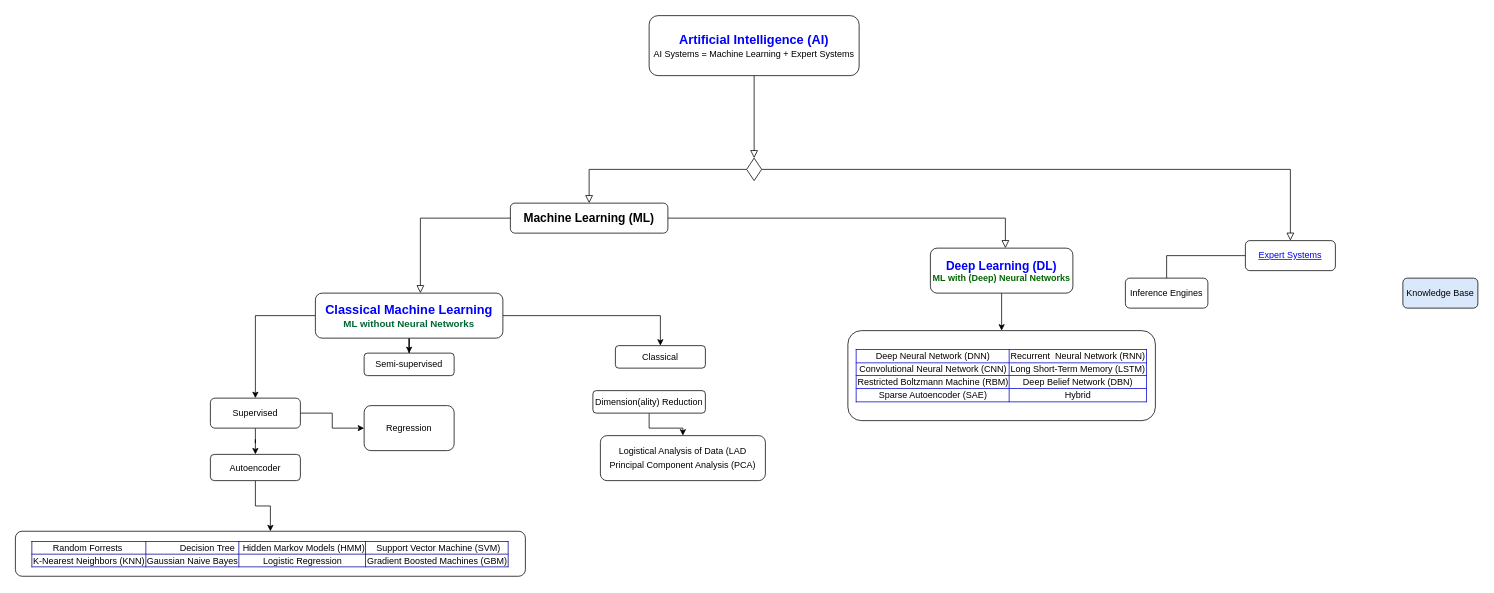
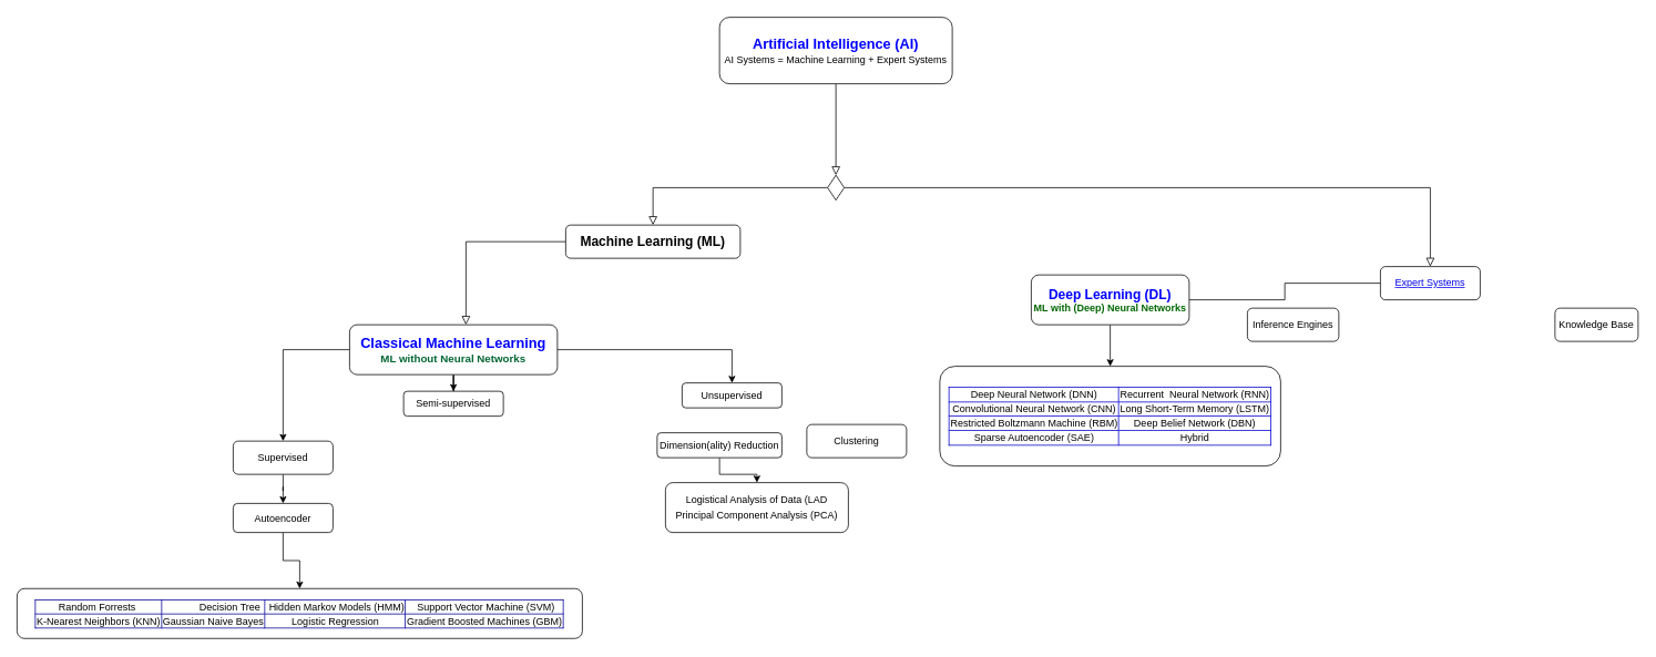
  <mxCell id="0" />
  <mxCell id="1" parent="0" />
  <mxCell id="2" value="" style="rounded=0;html=1;jettySize=auto;orthogonalLoop=1;fontSize=11;endArrow=block;endFill=0;endSize=8;strokeWidth=1;shadow=0;labelBackgroundColor=none;edgeStyle=orthogonalEdgeStyle;" parent="1" source="3" target="6" edge="1"><mxGeometry relative="1" as="geometry"><Array as="points"><mxPoint x="1010" y="225" /></Array></mxGeometry></mxCell>
  <mxCell id="3" value="&lt;b&gt;&lt;font color=&quot;#0000ff&quot; style=&quot;font-size: 17px;&quot;&gt;Artificial Intelligence (AI)&lt;/font&gt;&lt;/b&gt;&lt;br&gt;AI Systems = Machine Learning + Expert Systems" style="rounded=1;whiteSpace=wrap;html=1;fontSize=12;glass=0;strokeWidth=1;shadow=0;" parent="1" vertex="1"><mxGeometry x="865" width="280" height="80" as="geometry" y="20" /></mxCell>
  <mxCell id="4" value="" style="rounded=0;html=1;jettySize=auto;orthogonalLoop=1;fontSize=11;endArrow=block;endFill=0;endSize=8;strokeWidth=1;shadow=0;labelBackgroundColor=none;edgeStyle=orthogonalEdgeStyle;entryX=0.5;entryY=0;entryDx=0;entryDy=0;" parent="1" source="6" target="19" edge="1"><mxGeometry y="20" relative="1" as="geometry"><mxPoint as="offset" /><mxPoint x="110" y="250" as="targetPoint" /></mxGeometry></mxCell>
  <mxCell id="5" value="" style="edgeStyle=orthogonalEdgeStyle;rounded=0;html=1;jettySize=auto;orthogonalLoop=1;fontSize=11;endArrow=block;endFill=0;endSize=8;strokeWidth=1;shadow=0;labelBackgroundColor=none;" parent="1" source="6" target="8" edge="1"><mxGeometry x="-0.116" y="21" relative="1" as="geometry"><mxPoint x="-7" y="-15" as="offset" /><Array as="points"><mxPoint x="1720" y="225" /></Array></mxGeometry></mxCell>
  <mxCell id="6" value="" style="rhombus;whiteSpace=wrap;html=1;shadow=0;fontFamily=Helvetica;fontSize=12;align=center;strokeWidth=1;spacing=6;spacingTop=-4;" parent="1" vertex="1"><mxGeometry x="995" y="210" width="20" height="30" as="geometry" /></mxCell>
- <mxCell id="7" value="" style="edgeStyle=orthogonalEdgeStyle;rounded=0;orthogonalLoop=1;jettySize=auto;html=1;endArrow=none;endFill=0;" edge="1" parent="1" source="8" target="17"><mxGeometry relative="1" as="geometry" /></mxCell>
+ <mxCell id="7" value="" style="edgeStyle=orthogonalEdgeStyle;rounded=0;orthogonalLoop=1;jettySize=auto;html=1;endArrow=none;endFill=0;" edge="1" parent="1" source="8" target="16"><mxGeometry relative="1" as="geometry" /></mxCell>
  <mxCell id="8" value="&lt;a href=&quot;https://en.wikipedia.org/wiki/Expert_system&quot;&gt;Expert Systems&lt;/a&gt;" style="rounded=1;whiteSpace=wrap;html=1;fontSize=12;glass=0;strokeWidth=1;shadow=0;" parent="1" vertex="1"><mxGeometry x="1660" y="320" width="120" height="40" as="geometry" /></mxCell>
  <mxCell id="9" value="" style="rounded=0;html=1;jettySize=auto;orthogonalLoop=1;fontSize=11;endArrow=block;endFill=0;endSize=8;strokeWidth=1;shadow=0;labelBackgroundColor=none;edgeStyle=orthogonalEdgeStyle;exitX=0;exitY=0.5;exitDx=0;exitDy=0;" parent="1" source="19" target="14" edge="1"><mxGeometry x="0.333" y="20" relative="1" as="geometry"><mxPoint as="offset" /><mxPoint x="110" y="330" as="sourcePoint" /><Array as="points"><mxPoint x="560" y="290" /></Array></mxGeometry></mxCell>
- <mxCell id="10" value="" style="edgeStyle=orthogonalEdgeStyle;rounded=0;html=1;jettySize=auto;orthogonalLoop=1;fontSize=11;endArrow=block;endFill=0;endSize=8;strokeWidth=1;shadow=0;labelBackgroundColor=none;exitX=1;exitY=0.5;exitDx=0;exitDy=0;" parent="1" source="19" target="16" edge="1"><mxGeometry x="-0.91" relative="1" as="geometry"><mxPoint as="offset" /><mxPoint x="110" y="350" as="sourcePoint" /><Array as="points"><mxPoint x="890" y="290" /><mxPoint x="1340" y="290" /></Array></mxGeometry></mxCell>
  <mxCell id="11" value="" style="edgeStyle=orthogonalEdgeStyle;rounded=0;orthogonalLoop=1;jettySize=auto;html=1;" edge="1" parent="1" source="14" target="21"><mxGeometry relative="1" as="geometry" /></mxCell>
  <mxCell id="12" value="" style="edgeStyle=orthogonalEdgeStyle;rounded=0;orthogonalLoop=1;jettySize=auto;html=1;" edge="1" parent="1" source="14" target="24"><mxGeometry relative="1" as="geometry" /></mxCell>
  <mxCell id="13" value="" style="edgeStyle=orthogonalEdgeStyle;rounded=0;orthogonalLoop=1;jettySize=auto;html=1;" edge="1" parent="1" source="14" target="25"><mxGeometry relative="1" as="geometry" /></mxCell>
  <mxCell id="14" value="&lt;b&gt;&lt;font style=&quot;&quot;&gt;&lt;font color=&quot;#0000ff&quot; style=&quot;font-size: 17px;&quot;&gt;Classical Machine Learning&lt;/font&gt;&lt;br&gt;&lt;font color=&quot;#006633&quot; style=&quot;font-size: 13px;&quot;&gt;ML without Neural Networks&lt;/font&gt;&lt;br&gt;&lt;/font&gt;&lt;/b&gt;" style="rounded=1;whiteSpace=wrap;html=1;fontSize=12;glass=0;strokeWidth=1;shadow=0;" parent="1" vertex="1"><mxGeometry x="420" y="390" width="250" height="60" as="geometry" /></mxCell>
  <mxCell id="15" value="" style="edgeStyle=orthogonalEdgeStyle;rounded=0;orthogonalLoop=1;jettySize=auto;html=1;" edge="1" parent="1" source="16" target="20"><mxGeometry relative="1" as="geometry" /></mxCell>
  <mxCell id="16" value="&lt;b&gt;&lt;font style=&quot;color: rgb(0, 0, 255); font-size: 16px;&quot;&gt;Deep Learning (DL)&lt;/font&gt;&lt;br&gt;&lt;font color=&quot;#006600&quot; style=&quot;font-size: 12px;&quot;&gt;ML with (Deep) Neural Networks&lt;/font&gt;&lt;br&gt;&lt;/b&gt;" style="rounded=1;whiteSpace=wrap;html=1;fontSize=12;glass=0;strokeWidth=1;shadow=0;" parent="1" vertex="1"><mxGeometry x="1240" y="330" width="190" height="60" as="geometry" /></mxCell>
  <mxCell id="17" value="Inference Engines" style="whiteSpace=wrap;html=1;rounded=1;glass=0;strokeWidth=1;shadow=0;" vertex="1" parent="1"><mxGeometry x="1500" y="370" width="110" height="40" as="geometry" /></mxCell>
- <mxCell id="18" value="Knowledge Base" style="whiteSpace=wrap;html=1;rounded=1;glass=0;strokeWidth=1;shadow=0;fillColor=#dae8fc;" vertex="1" parent="1"><mxGeometry x="1870" y="370" width="100" height="40" as="geometry" /></mxCell>
+ <mxCell id="18" value="Knowledge Base" style="whiteSpace=wrap;html=1;rounded=1;glass=0;strokeWidth=1;shadow=0;" vertex="1" parent="1"><mxGeometry x="1870" y="370" width="100" height="40" as="geometry" /></mxCell>
  <mxCell id="19" value="&lt;b&gt;&lt;font style=&quot;font-size: 16px;&quot;&gt;Machine Learning (ML)&lt;/font&gt;&lt;/b&gt;" style="whiteSpace=wrap;html=1;rounded=1;" vertex="1" parent="1"><mxGeometry x="680" y="270" width="210" height="40" as="geometry" /></mxCell>
  <mxCell id="20" value="&lt;table style=&quot;border: 1px solid rgb(0, 0, 204); border-collapse: collapse;&quot; border=&quot;1&quot;&gt;&lt;tbody&gt;&lt;tr&gt;&lt;td style=&quot;border-collapse: collapse;&quot; border=&quot;1&quot;&gt;Deep Neural Network (DNN)&lt;/td&gt;&lt;td&gt;Recurrent&amp;nbsp; Neural Network (RNN)&lt;/td&gt;&lt;/tr&gt;&lt;tr&gt;&lt;td style=&quot;border-collapse: collapse;&quot; border=&quot;1&quot;&gt;Convolutional Neural Network (CNN)&lt;/td&gt;&lt;td&gt;Long Short-Term Memory (LSTM)&lt;/td&gt;&lt;/tr&gt;&lt;tr&gt;&lt;td style=&quot;border-collapse: collapse;&quot; border=&quot;1&quot;&gt;Restricted Boltzmann Machine (RBM)&lt;/td&gt;&lt;td&gt;Deep Belief Network (DBN)&lt;/td&gt;&lt;/tr&gt;&lt;tr&gt;&lt;td style=&quot;border-collapse: collapse;&quot; border=&quot;1&quot;&gt;Sparse Autoencoder (SAE)&lt;/td&gt;&lt;td&gt;Hybrid&lt;/td&gt;&lt;/tr&gt;&lt;/tbody&gt;&lt;/table&gt;" style="whiteSpace=wrap;html=1;rounded=1;glass=0;strokeWidth=1;shadow=0;" vertex="1" parent="1"><mxGeometry x="1130" y="440" width="410" height="120" as="geometry" /></mxCell>
  <mxCell id="21" value="Semi-supervised" style="whiteSpace=wrap;html=1;rounded=1;glass=0;strokeWidth=1;shadow=0;" vertex="1" parent="1"><mxGeometry x="485" y="470" width="120" height="30" as="geometry" /></mxCell>
  <mxCell id="22" value="" style="edgeStyle=orthogonalEdgeStyle;rounded=0;orthogonalLoop=1;jettySize=auto;html=1;" edge="1" parent="1" source="24" target="31"><mxGeometry relative="1" as="geometry" /></mxCell>
- <mxCell id="23" value="" style="edgeStyle=orthogonalEdgeStyle;rounded=0;orthogonalLoop=1;jettySize=auto;html=1;" edge="1" parent="1" source="24" target="32"><mxGeometry relative="1" as="geometry" /></mxCell>
  <mxCell id="24" value="Supervised" style="whiteSpace=wrap;html=1;rounded=1;glass=0;strokeWidth=1;shadow=0;" vertex="1" parent="1"><mxGeometry x="280" y="530" width="120" height="40" as="geometry" /></mxCell>
- <mxCell id="25" value="Classical" style="whiteSpace=wrap;html=1;rounded=1;glass=0;strokeWidth=1;shadow=0;" vertex="1" parent="1"><mxGeometry x="820" y="460" width="120" height="30" as="geometry" /></mxCell>
+ <mxCell id="25" value="Unsupervised" style="whiteSpace=wrap;html=1;rounded=1;glass=0;strokeWidth=1;shadow=0;" vertex="1" parent="1"><mxGeometry x="820" y="460" width="120" height="30" as="geometry" /></mxCell>
  <mxCell id="26" value="" style="edgeStyle=orthogonalEdgeStyle;rounded=0;orthogonalLoop=1;jettySize=auto;html=1;" edge="1" parent="1" source="27" target="29"><mxGeometry relative="1" as="geometry" /></mxCell>
  <mxCell id="27" value="Dimension(ality) Reduction" style="whiteSpace=wrap;html=1;rounded=1;glass=0;strokeWidth=1;shadow=0;" vertex="1" parent="1"><mxGeometry x="790" y="520" width="150" height="30" as="geometry" /></mxCell>
+ <mxCell id="28" value="Clustering" style="whiteSpace=wrap;html=1;rounded=1;glass=0;strokeWidth=1;shadow=0;" vertex="1" parent="1"><mxGeometry x="970" y="510" width="120" height="40" as="geometry" /></mxCell>
  <mxCell id="29" value="&lt;table&gt;&lt;tbody&gt;&lt;tr&gt;&lt;td&gt;Logistical Analysis of Data (LAD&lt;/td&gt;&lt;/tr&gt;&lt;tr&gt;&lt;td&gt;Principal Component Analysis (PCA)&lt;/td&gt;&lt;/tr&gt;&lt;/tbody&gt;&lt;/table&gt;" style="whiteSpace=wrap;html=1;rounded=1;glass=0;strokeWidth=1;shadow=0;" vertex="1" parent="1"><mxGeometry x="800" y="580" width="220" height="60" as="geometry" /></mxCell>
  <mxCell id="30" value="" style="edgeStyle=orthogonalEdgeStyle;rounded=0;orthogonalLoop=1;jettySize=auto;html=1;" edge="1" parent="1" source="31" target="33"><mxGeometry relative="1" as="geometry" /></mxCell>
  <mxCell id="31" value="Autoencoder" style="whiteSpace=wrap;html=1;rounded=1;glass=0;strokeWidth=1;shadow=0;" vertex="1" parent="1"><mxGeometry x="280" y="605" width="120" height="35" as="geometry" /></mxCell>
- <mxCell id="32" value="Regression" style="whiteSpace=wrap;html=1;rounded=1;glass=0;strokeWidth=1;shadow=0;" vertex="1" parent="1"><mxGeometry x="485" y="540" width="120" height="60" as="geometry" /></mxCell>
  <mxCell id="33" value="&lt;table align=&quot;left&quot; style=&quot;border: 1px solid rgb(0, 0, 153); border-collapse: collapse;&quot; border=&quot;1&quot;&gt;&lt;tbody&gt;&lt;tr&gt;&lt;td&gt;Random Forrests&lt;span style=&quot;white-space: pre;&quot;&gt; &lt;/span&gt;&lt;/td&gt;&lt;td&gt;&lt;blockquote style=&quot;margin: 0 0 0 40px; border: none; padding: 0px;&quot;&gt;Decision Tree&lt;/blockquote&gt;&lt;/td&gt;&lt;td&gt;&lt;span style=&quot;white-space: pre;&quot;&gt; &lt;/span&gt;Hidden Markov Models (HMM)&lt;br&gt;&lt;/td&gt;&lt;td&gt;&lt;span style=&quot;white-space: pre;&quot;&gt; &lt;/span&gt;Support Vector Machine (SVM)&lt;/td&gt;&lt;/tr&gt;&lt;tr&gt;&lt;td&gt;K-Nearest Neighbors (KNN)&lt;/td&gt;&lt;td&gt;Gaussian Naive Bayes&lt;/td&gt;&lt;td&gt;Logistic Regression&lt;/td&gt;&lt;td&gt;Gradient Boosted Machines (GBM)&lt;/td&gt;&lt;/tr&gt;&lt;/tbody&gt;&lt;/table&gt;" style="whiteSpace=wrap;html=1;rounded=1;glass=0;strokeWidth=1;shadow=0;" vertex="1" parent="1"><mxGeometry x="20" y="707.5" width="680" height="60" as="geometry" /></mxCell>
